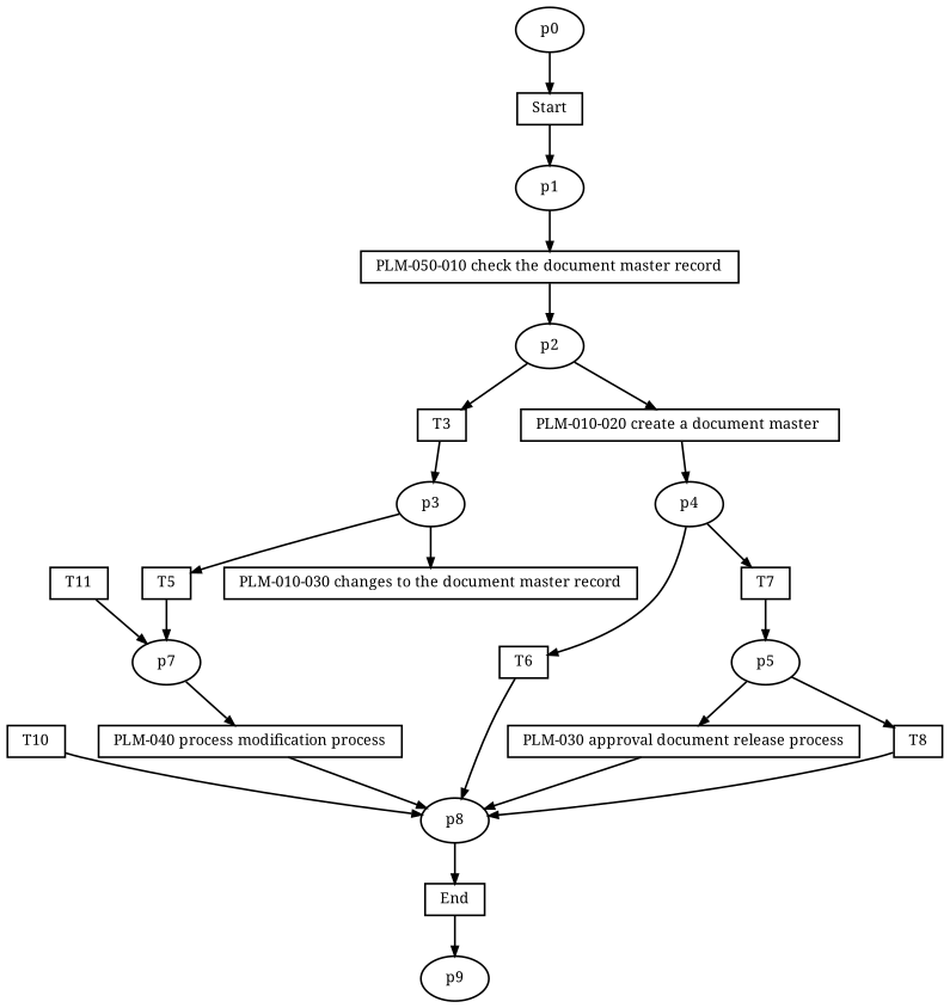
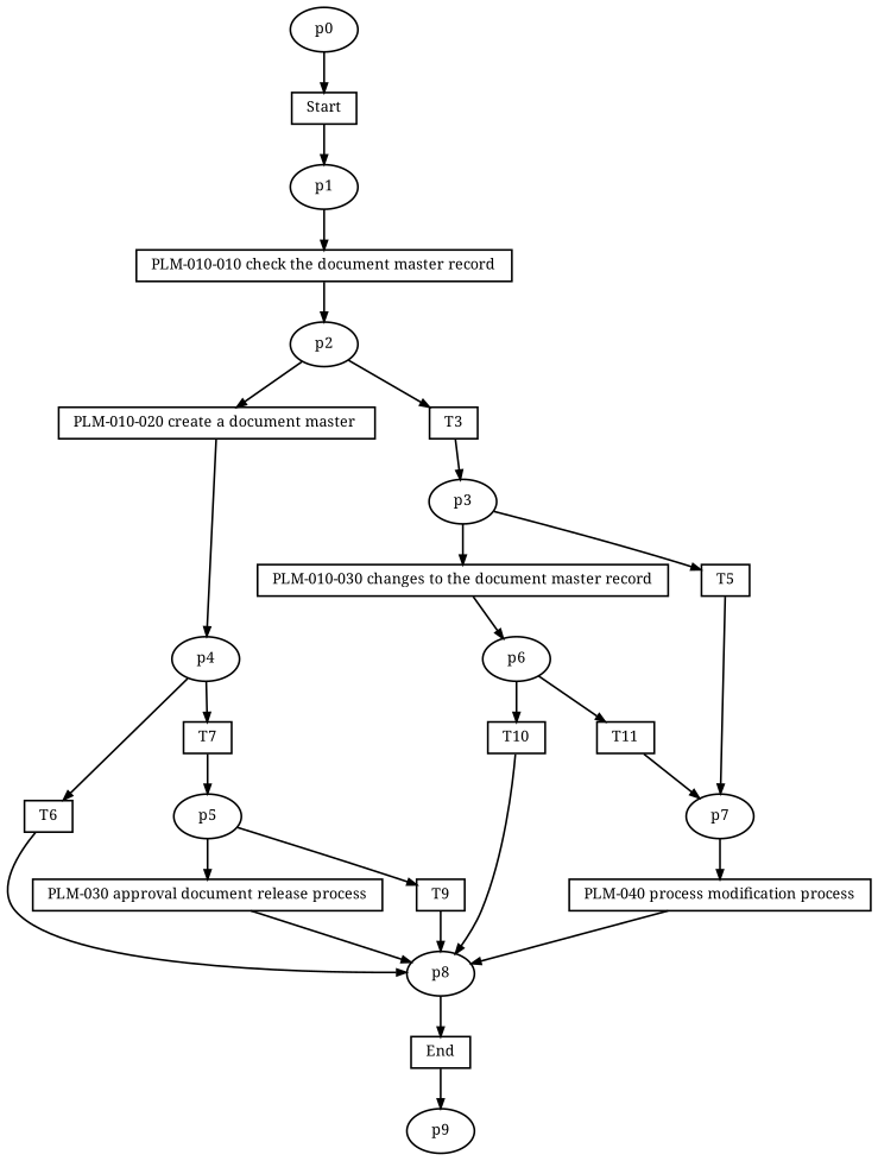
  digraph {
    fontname="Noto Serif"
    fontsize=8
    rankdir=TB
    ranksep=.3
    remincross=true
    node [fontname="Noto Serif" fontsize=8 shape=box]
    edge [arrowsize=0.5 fontname="Noto Serif"]
    n1 [height=.2 label=Start width=.2]
    n2 [height=.2 label=p1 shape=oval width=.2]
-   n3 [height=.2 label="PLM-050-010 check the document master record" width=.2]
+   n3 [height=.2 label="PLM-010-010 check the document master record" width=.2]
    n4 [height=.2 label=p2 shape=oval width=.2]
    n5 [height=.2 label="PLM-010-020 create a document master " width=.2]
    n6 [height=.2 label=T3 width=.2]
    n7 [height=.2 label=T10 width=.2]
    n8 [height=.2 label=p8 shape=oval width=.2]
    n9 [height=.2 label=End width=.2]
    n10 [height=.2 label=T11 width=.2]
    n11 [height=.2 label=p7 shape=oval width=.2]
    n12 [height=.2 label="PLM-040 process modification process" width=.2]
    n13 [height=.2 label=p9 shape=oval width=.2]
    n14 [height=.2 label=p4 shape=oval width=.2]
    n15 [height=.2 label=T6 width=.2]
    n16 [height=.2 label=T7 width=.2]
    n17 [height=.2 label=p3 shape=oval width=.2]
    n18 [height=.2 label="PLM-010-030 changes to the document master record" width=.2]
    n19 [height=.2 label=T5 width=.2]
+   n20 [height=.2 label=p6 shape=oval width=.2]
    n21 [height=.2 label=p5 shape=oval width=.2]
    n22 [height=.2 label="PLM-030 approval document release process" width=.2]
-   n23 [height=.2 label=T8 width=.2]
+   n23 [height=.2 label=T9 width=.2]
    n24 [height=.2 label=p0 shape=oval width=.2]
    n1 -> n2
    n2 -> n3
    n3 -> n4
    n4 -> n5
    n4 -> n6
    n5 -> n14
    n6 -> n17
    n7 -> n8
    n8 -> n9
    n9 -> n13
    n10 -> n11
    n11 -> n12
    n12 -> n8
    n14 -> n15
    n14 -> n16
    n15 -> n8
    n16 -> n21
    n17 -> n18
    n17 -> n19
+   n18 -> n20
    n19 -> n11
+   n20 -> n7
+   n20 -> n10
    n21 -> n22
    n21 -> n23
    n22 -> n8
    n23 -> n8
    n24 -> n1
  }
